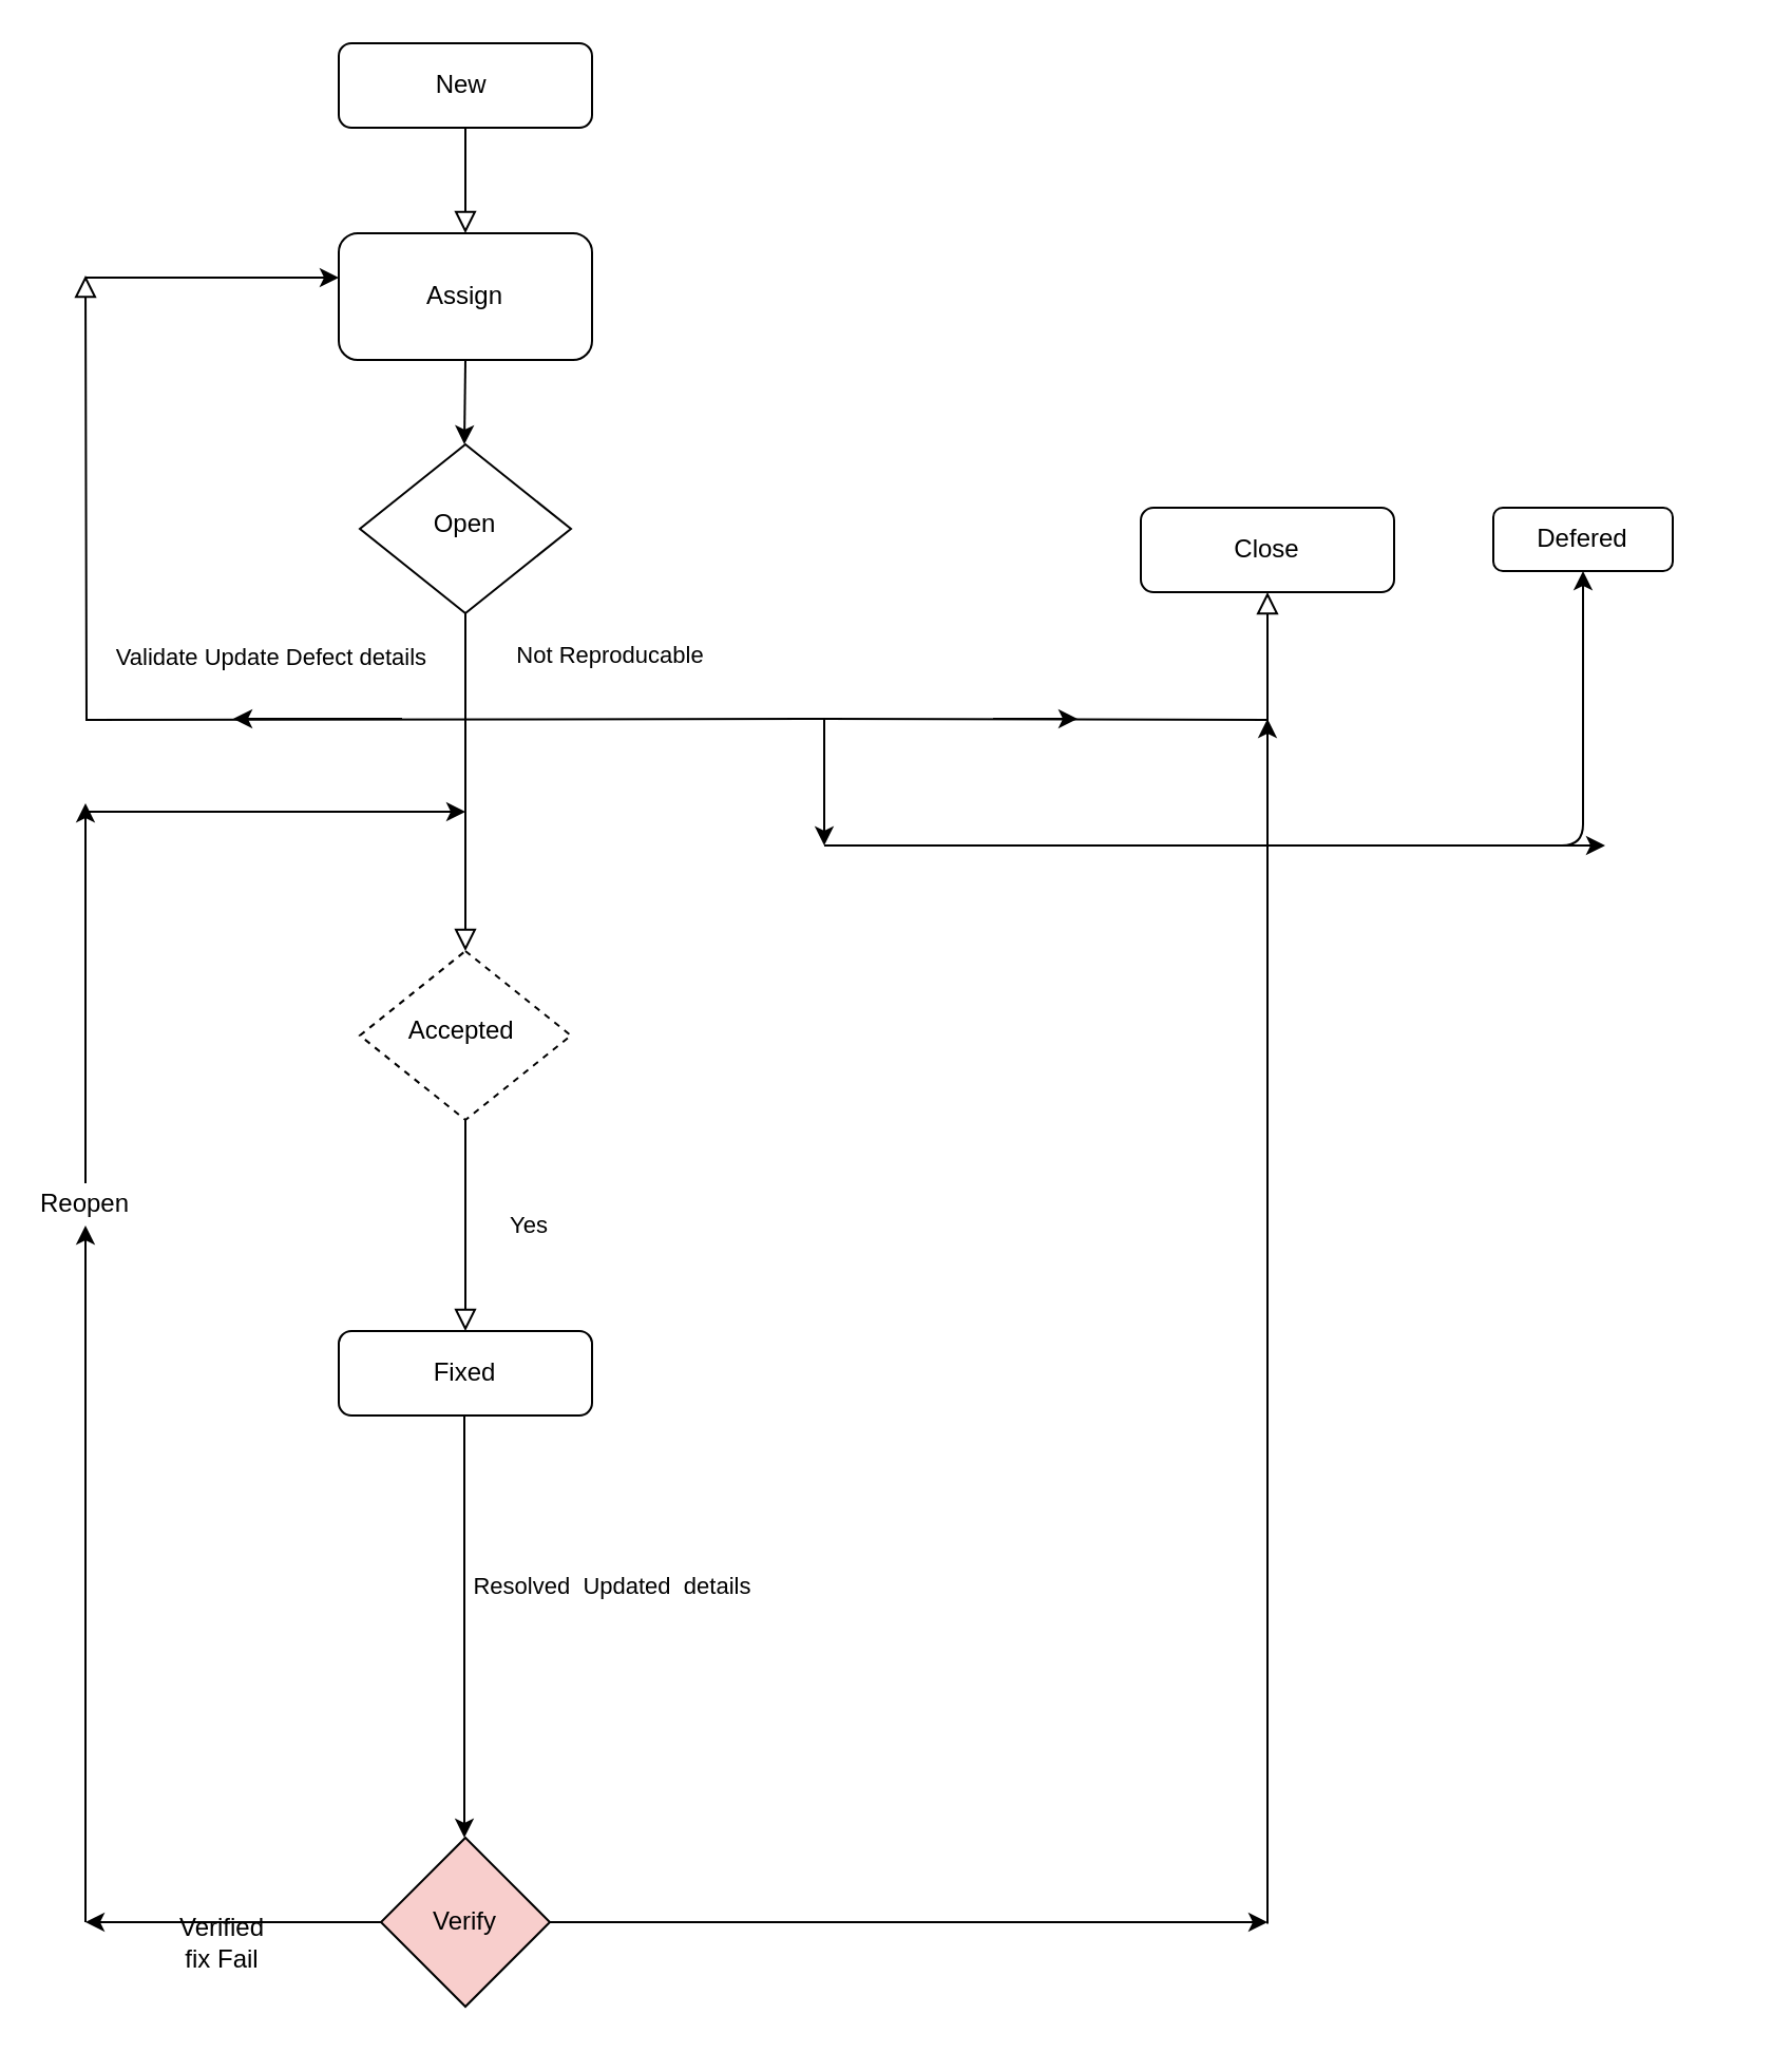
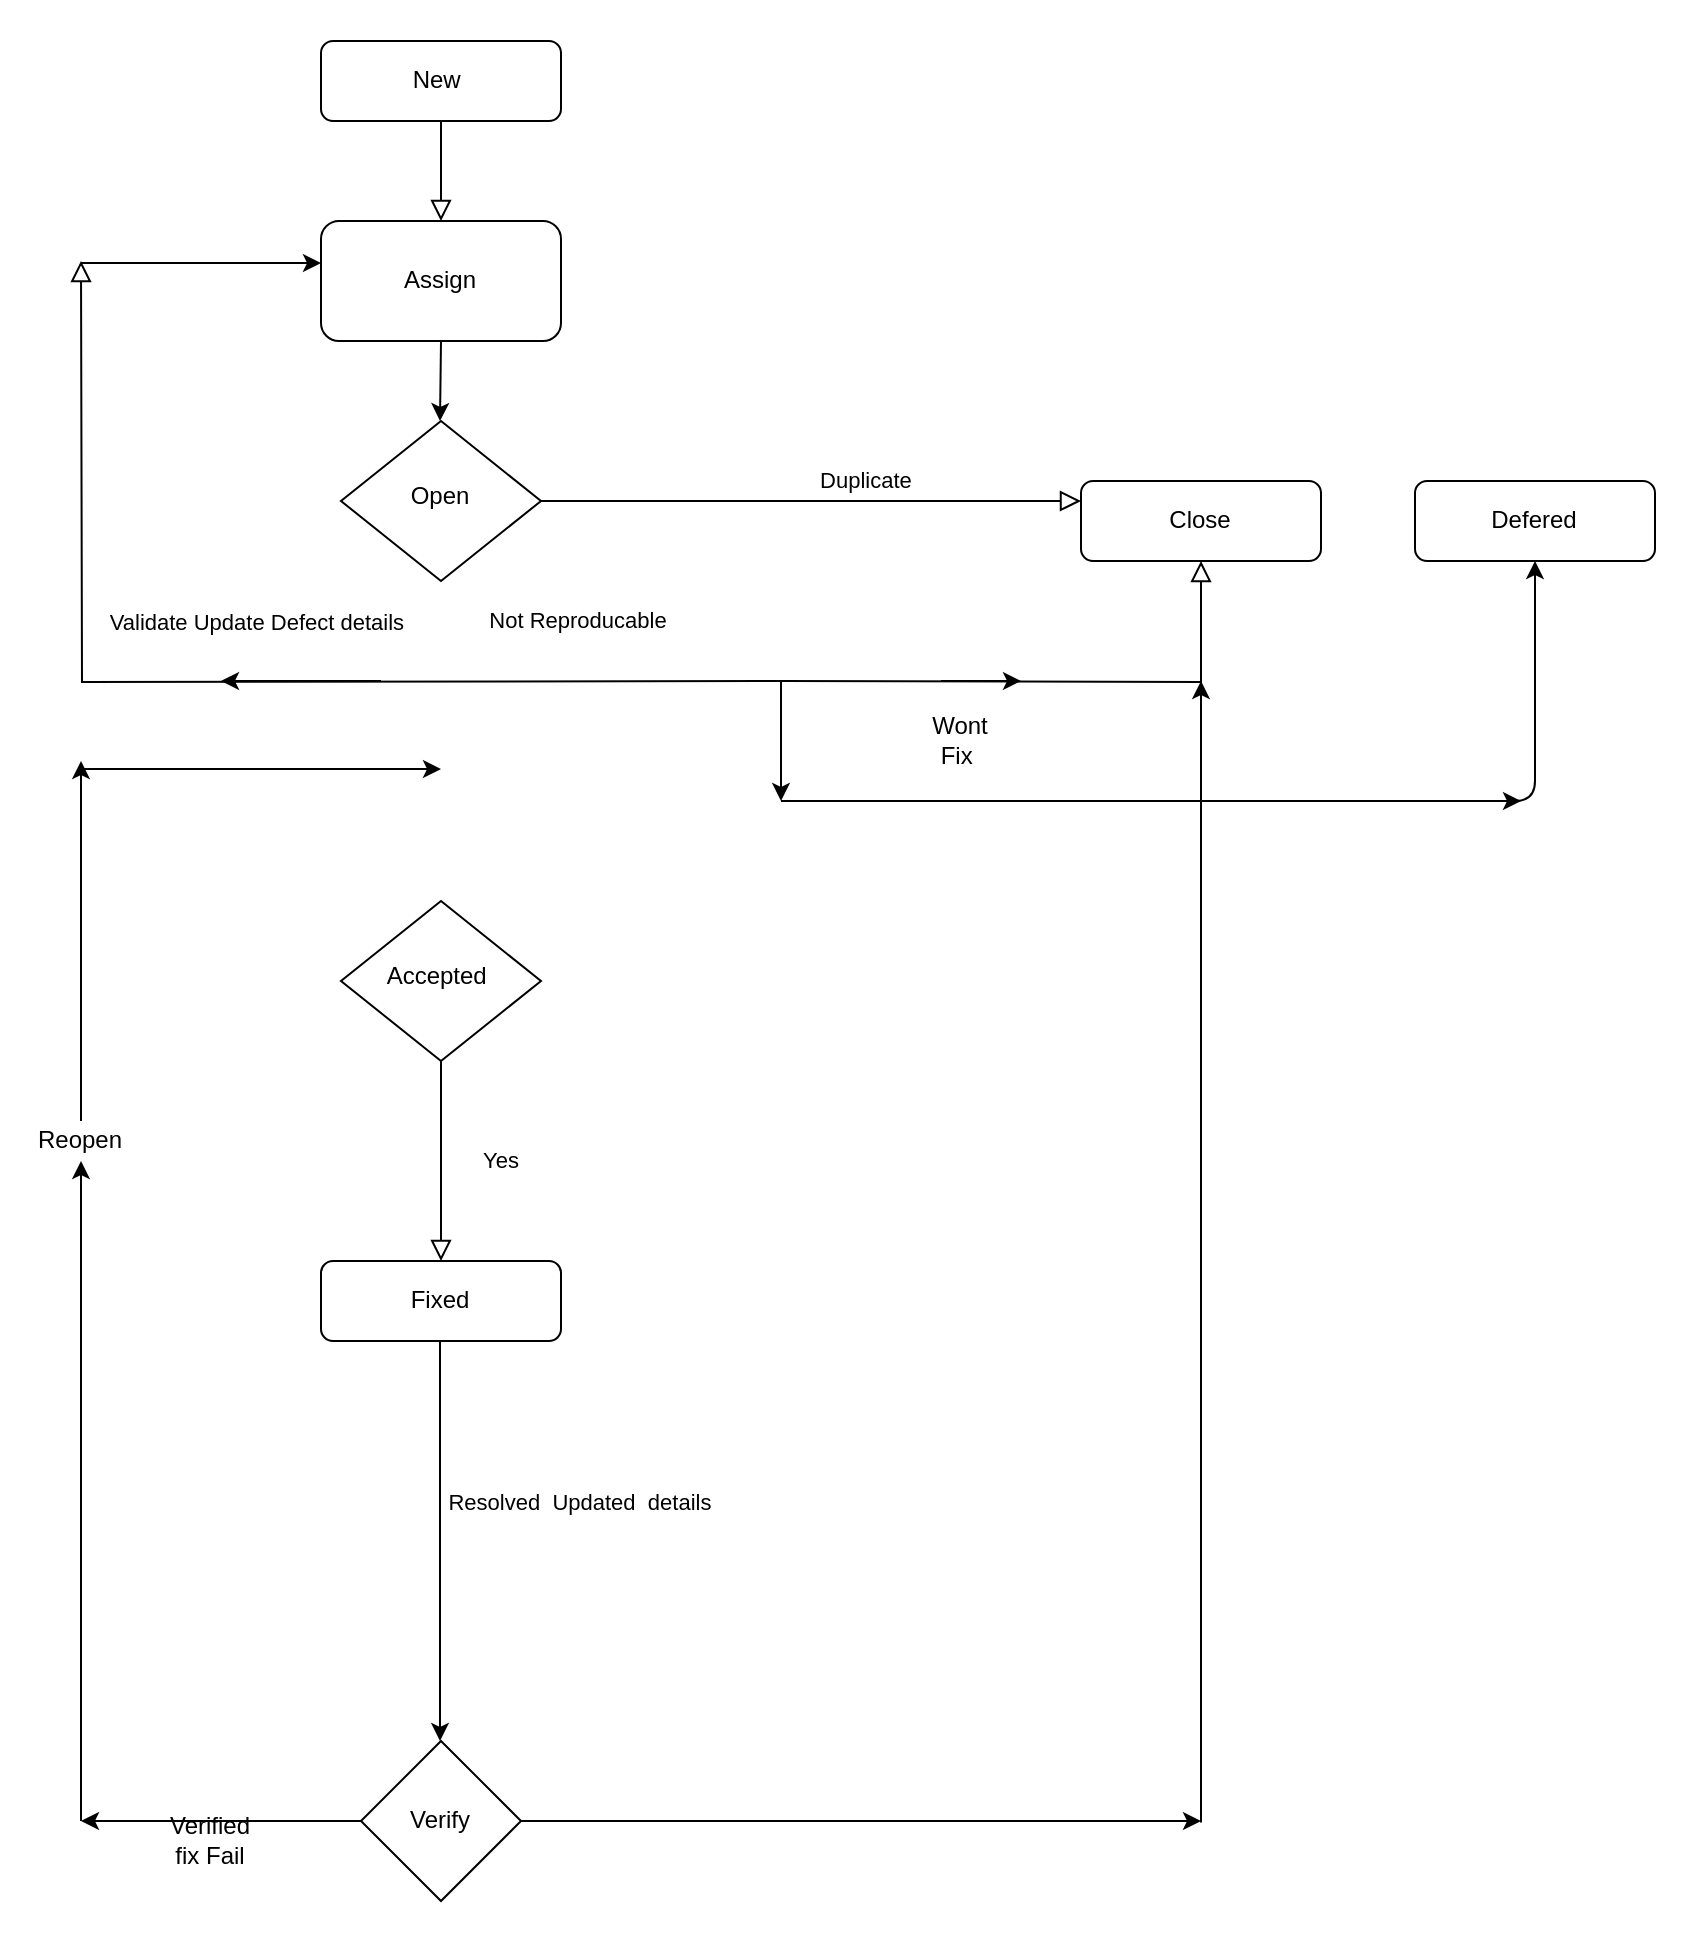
  <mxCell id="0" />
  <mxCell id="1" parent="0" />
  <mxCell id="2" value="" style="rounded=0;html=1;jettySize=auto;orthogonalLoop=1;fontSize=11;endArrow=block;endFill=0;endSize=8;strokeWidth=1;shadow=0;labelBackgroundColor=none;edgeStyle=orthogonalEdgeStyle;" parent="1" source="3" edge="1"><mxGeometry relative="1" as="geometry"><mxPoint x="220" y="110" as="targetPoint" /></mxGeometry></mxCell>
  <mxCell id="3" value="New&amp;nbsp;" style="rounded=1;whiteSpace=wrap;html=1;fontSize=12;glass=0;strokeWidth=1;shadow=0;" parent="1" vertex="1"><mxGeometry x="160" y="20" width="120" height="40" as="geometry" /></mxCell>
- <mxCell id="4" value="" style="rounded=0;html=1;jettySize=auto;orthogonalLoop=1;fontSize=11;endArrow=block;endFill=0;endSize=8;strokeWidth=1;shadow=0;labelBackgroundColor=none;edgeStyle=orthogonalEdgeStyle;" parent="1" source="6" target="9" edge="1"><mxGeometry x="0.375" y="20" relative="1" as="geometry"><mxPoint as="offset" /></mxGeometry></mxCell>
+ <mxCell id="5" value="Duplicate&amp;nbsp;" style="edgeStyle=orthogonalEdgeStyle;rounded=0;html=1;jettySize=auto;orthogonalLoop=1;fontSize=11;endArrow=block;endFill=0;endSize=8;strokeWidth=1;shadow=0;labelBackgroundColor=none;" parent="1" source="6" target="7" edge="1"><mxGeometry x="0.212" y="10" relative="1" as="geometry"><mxPoint as="offset" /><Array as="points"><mxPoint x="470" y="250" /><mxPoint x="470" y="250" /></Array></mxGeometry></mxCell>
  <mxCell id="6" value="Open" style="rhombus;whiteSpace=wrap;html=1;shadow=0;fontFamily=Helvetica;fontSize=12;align=center;strokeWidth=1;spacing=6;spacingTop=-4;" parent="1" vertex="1"><mxGeometry x="170" y="210" width="100" height="80" as="geometry" /></mxCell>
  <mxCell id="7" value="Close" style="rounded=1;whiteSpace=wrap;html=1;fontSize=12;glass=0;strokeWidth=1;shadow=0;" parent="1" vertex="1"><mxGeometry x="540" y="240" width="120" height="40" as="geometry" /></mxCell>
  <mxCell id="8" value="Yes" style="rounded=0;html=1;jettySize=auto;orthogonalLoop=1;fontSize=11;endArrow=block;endFill=0;endSize=8;strokeWidth=1;shadow=0;labelBackgroundColor=none;edgeStyle=orthogonalEdgeStyle;" parent="1" source="9" target="10" edge="1"><mxGeometry y="30" relative="1" as="geometry"><mxPoint as="offset" /></mxGeometry></mxCell>
- <mxCell id="9" value="Accepted&amp;nbsp;" style="rhombus;whiteSpace=wrap;html=1;shadow=0;fontFamily=Helvetica;fontSize=12;align=center;strokeWidth=1;spacing=6;spacingTop=-4;dashed=1;" parent="1" vertex="1"><mxGeometry x="170" y="450" width="100" height="80" as="geometry" /></mxCell>
+ <mxCell id="9" value="Accepted&amp;nbsp;" style="rhombus;whiteSpace=wrap;html=1;shadow=0;fontFamily=Helvetica;fontSize=12;align=center;strokeWidth=1;spacing=6;spacingTop=-4;" parent="1" vertex="1"><mxGeometry x="170" y="450" width="100" height="80" as="geometry" /></mxCell>
  <mxCell id="10" value="Fixed" style="rounded=1;whiteSpace=wrap;html=1;fontSize=12;glass=0;strokeWidth=1;shadow=0;" parent="1" vertex="1"><mxGeometry x="160" y="630" width="120" height="40" as="geometry" /></mxCell>
  <mxCell id="11" value="Assign" style="rounded=1;whiteSpace=wrap;html=1;" parent="1" vertex="1"><mxGeometry x="160" y="110" width="120" height="60" as="geometry" /></mxCell>
  <mxCell id="12" value="" style="endArrow=classic;html=1;" parent="1" edge="1"><mxGeometry width="50" height="50" relative="1" as="geometry"><mxPoint x="220" y="170" as="sourcePoint" /><mxPoint x="219.5" y="210" as="targetPoint" /></mxGeometry></mxCell>
  <mxCell id="13" value="Not Reproducable&amp;nbsp;" style="edgeStyle=orthogonalEdgeStyle;rounded=0;html=1;jettySize=auto;orthogonalLoop=1;fontSize=11;endArrow=block;endFill=0;endSize=8;strokeWidth=1;shadow=0;labelBackgroundColor=none;" parent="1" edge="1"><mxGeometry x="-0.643" y="-30" relative="1" as="geometry"><mxPoint as="offset" /><mxPoint x="390" y="340" as="sourcePoint" /><mxPoint x="40" y="130" as="targetPoint" /></mxGeometry></mxCell>
  <mxCell id="14" value="Validate Update Defect details&amp;nbsp;&amp;nbsp;" style="edgeLabel;html=1;align=center;verticalAlign=middle;resizable=0;points=[];" parent="13" vertex="1" connectable="0"><mxGeometry x="0.006" y="2" relative="1" as="geometry"><mxPoint x="22" y="-32" as="offset" /></mxGeometry></mxCell>
  <mxCell id="15" value="" style="edgeStyle=orthogonalEdgeStyle;rounded=0;html=1;jettySize=auto;orthogonalLoop=1;fontSize=11;endArrow=block;endFill=0;endSize=8;strokeWidth=1;shadow=0;labelBackgroundColor=none;entryX=0.5;entryY=1;entryDx=0;entryDy=0;" parent="1" target="7" edge="1"><mxGeometry x="-0.212" y="10" relative="1" as="geometry"><mxPoint as="offset" /><mxPoint x="390" y="340" as="sourcePoint" /><mxPoint x="720" y="340" as="targetPoint" /></mxGeometry></mxCell>
  <mxCell id="16" value="" style="endArrow=classic;html=1;entryX=0;entryY=0.5;entryDx=0;entryDy=0;" parent="1" edge="1"><mxGeometry width="50" height="50" relative="1" as="geometry"><mxPoint x="40" y="131" as="sourcePoint" /><mxPoint x="160" y="131" as="targetPoint" /></mxGeometry></mxCell>
  <mxCell id="17" value="" style="edgeStyle=elbowEdgeStyle;elbow=horizontal;endArrow=classic;html=1;" parent="1" edge="1"><mxGeometry width="50" height="50" relative="1" as="geometry"><mxPoint x="470" y="340" as="sourcePoint" /><mxPoint x="510" y="340" as="targetPoint" /></mxGeometry></mxCell>
  <mxCell id="18" value="" style="edgeStyle=elbowEdgeStyle;elbow=horizontal;endArrow=classic;html=1;" parent="1" edge="1"><mxGeometry width="50" height="50" relative="1" as="geometry"><mxPoint x="190" y="340" as="sourcePoint" /><mxPoint x="110" y="340" as="targetPoint" /></mxGeometry></mxCell>
+ <mxCell id="19" value="Wont Fix&amp;nbsp;" style="text;html=1;strokeColor=none;fillColor=none;align=center;verticalAlign=middle;whiteSpace=wrap;rounded=0;" vertex="1" parent="1"><mxGeometry x="460" y="360" width="40" height="20" as="geometry" /></mxCell>
  <mxCell id="20" value="" style="endArrow=classic;html=1;strokeColor=#000000;" edge="1" parent="1"><mxGeometry width="50" height="50" relative="1" as="geometry"><mxPoint x="390" y="340" as="sourcePoint" /><mxPoint x="390" y="400" as="targetPoint" /></mxGeometry></mxCell>
  <mxCell id="21" value="" style="endArrow=classic;html=1;strokeColor=#000000;" edge="1" parent="1"><mxGeometry width="50" height="50" relative="1" as="geometry"><mxPoint x="390" y="400" as="sourcePoint" /><mxPoint x="760" y="400" as="targetPoint" /></mxGeometry></mxCell>
- <mxCell id="22" value="Defered" style="rounded=1;whiteSpace=wrap;html=1;fontSize=12;glass=0;strokeWidth=1;shadow=0;" vertex="1" parent="1"><mxGeometry x="707" y="240" width="85" height="30" as="geometry" /></mxCell>
+ <mxCell id="22" value="Defered" style="rounded=1;whiteSpace=wrap;html=1;fontSize=12;glass=0;strokeWidth=1;shadow=0;" vertex="1" parent="1"><mxGeometry x="707" y="240" width="120" height="40" as="geometry" /></mxCell>
  <mxCell id="23" value="" style="edgeStyle=segmentEdgeStyle;endArrow=classic;html=1;strokeColor=#000000;entryX=0.5;entryY=1;entryDx=0;entryDy=0;" edge="1" parent="1" target="22"><mxGeometry width="50" height="50" relative="1" as="geometry"><mxPoint x="720" y="400" as="sourcePoint" /><mxPoint x="770" y="350" as="targetPoint" /></mxGeometry></mxCell>
  <mxCell id="24" value="" style="endArrow=classic;html=1;strokeColor=#000000;" edge="1" parent="1"><mxGeometry width="50" height="50" relative="1" as="geometry"><mxPoint x="219.5" y="670" as="sourcePoint" /><mxPoint x="219.5" y="870" as="targetPoint" /></mxGeometry></mxCell>
  <mxCell id="25" value="Resolved&amp;nbsp; Updated&amp;nbsp; details&amp;nbsp;" style="edgeLabel;html=1;align=center;verticalAlign=middle;resizable=0;points=[];" vertex="1" connectable="0" parent="24"><mxGeometry x="-0.284" y="2" relative="1" as="geometry"><mxPoint x="68.5" y="8" as="offset" /></mxGeometry></mxCell>
- <mxCell id="26" value="Verify" style="rhombus;whiteSpace=wrap;html=1;fillColor=#f8cecc;" vertex="1" parent="1"><mxGeometry x="180" y="870" width="80" height="80" as="geometry" /></mxCell>
+ <mxCell id="26" value="Verify" style="rhombus;whiteSpace=wrap;html=1;" vertex="1" parent="1"><mxGeometry x="180" y="870" width="80" height="80" as="geometry" /></mxCell>
  <mxCell id="27" value="" style="edgeStyle=elbowEdgeStyle;elbow=horizontal;endArrow=classic;html=1;strokeColor=#000000;" edge="1" parent="1"><mxGeometry width="50" height="50" relative="1" as="geometry"><mxPoint x="260" y="910" as="sourcePoint" /><mxPoint x="600" y="910" as="targetPoint" /></mxGeometry></mxCell>
  <mxCell id="28" value="" style="endArrow=classic;html=1;strokeColor=#000000;" edge="1" parent="1"><mxGeometry width="50" height="50" relative="1" as="geometry"><mxPoint x="600" y="910.8" as="sourcePoint" /><mxPoint x="600" y="340" as="targetPoint" /></mxGeometry></mxCell>
  <mxCell id="29" value="" style="endArrow=classic;html=1;strokeColor=#000000;exitX=0;exitY=0.5;exitDx=0;exitDy=0;" edge="1" parent="1" source="26"><mxGeometry width="50" height="50" relative="1" as="geometry"><mxPoint x="390" y="870" as="sourcePoint" /><mxPoint x="40" y="910" as="targetPoint" /></mxGeometry></mxCell>
  <mxCell id="30" value="Verified fix Fail" style="text;html=1;strokeColor=none;fillColor=none;align=center;verticalAlign=middle;whiteSpace=wrap;rounded=0;" vertex="1" parent="1"><mxGeometry x="85" y="910" width="40" height="20" as="geometry" /></mxCell>
  <mxCell id="31" value="" style="endArrow=classic;html=1;strokeColor=#000000;" edge="1" parent="1" source="33"><mxGeometry width="50" height="50" relative="1" as="geometry"><mxPoint x="40" y="910" as="sourcePoint" /><mxPoint x="40" y="380" as="targetPoint" /></mxGeometry></mxCell>
  <mxCell id="32" value="" style="endArrow=classic;html=1;strokeColor=#000000;" edge="1" parent="1"><mxGeometry width="50" height="50" relative="1" as="geometry"><mxPoint x="40" y="384" as="sourcePoint" /><mxPoint x="220" y="384" as="targetPoint" /></mxGeometry></mxCell>
  <mxCell id="33" value="Reopen" style="text;html=1;strokeColor=none;fillColor=none;align=center;verticalAlign=middle;whiteSpace=wrap;rounded=0;" vertex="1" parent="1"><mxGeometry x="20" y="560" width="40" height="20" as="geometry" /></mxCell>
  <mxCell id="34" value="" style="endArrow=classic;html=1;strokeColor=#000000;" edge="1" parent="1" target="33"><mxGeometry width="50" height="50" relative="1" as="geometry"><mxPoint x="40" y="910" as="sourcePoint" /><mxPoint x="40" y="380" as="targetPoint" /></mxGeometry></mxCell>
